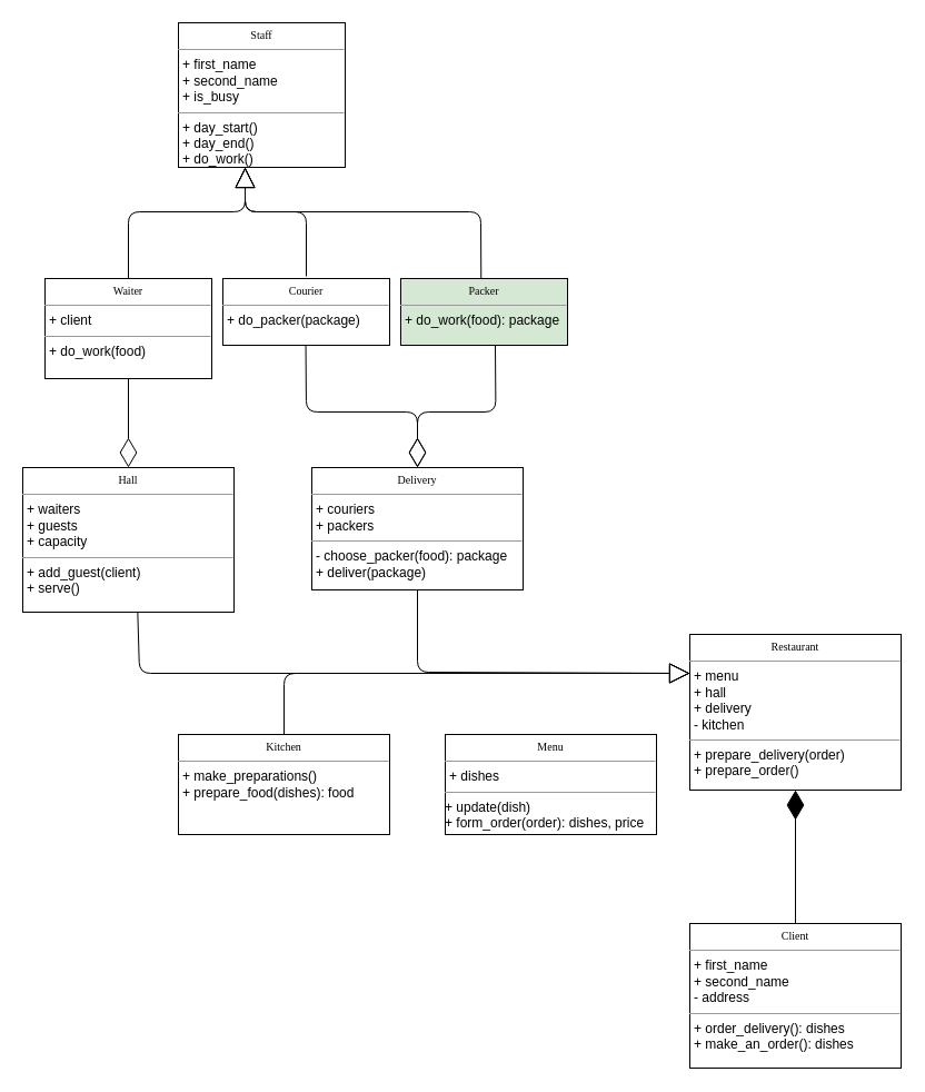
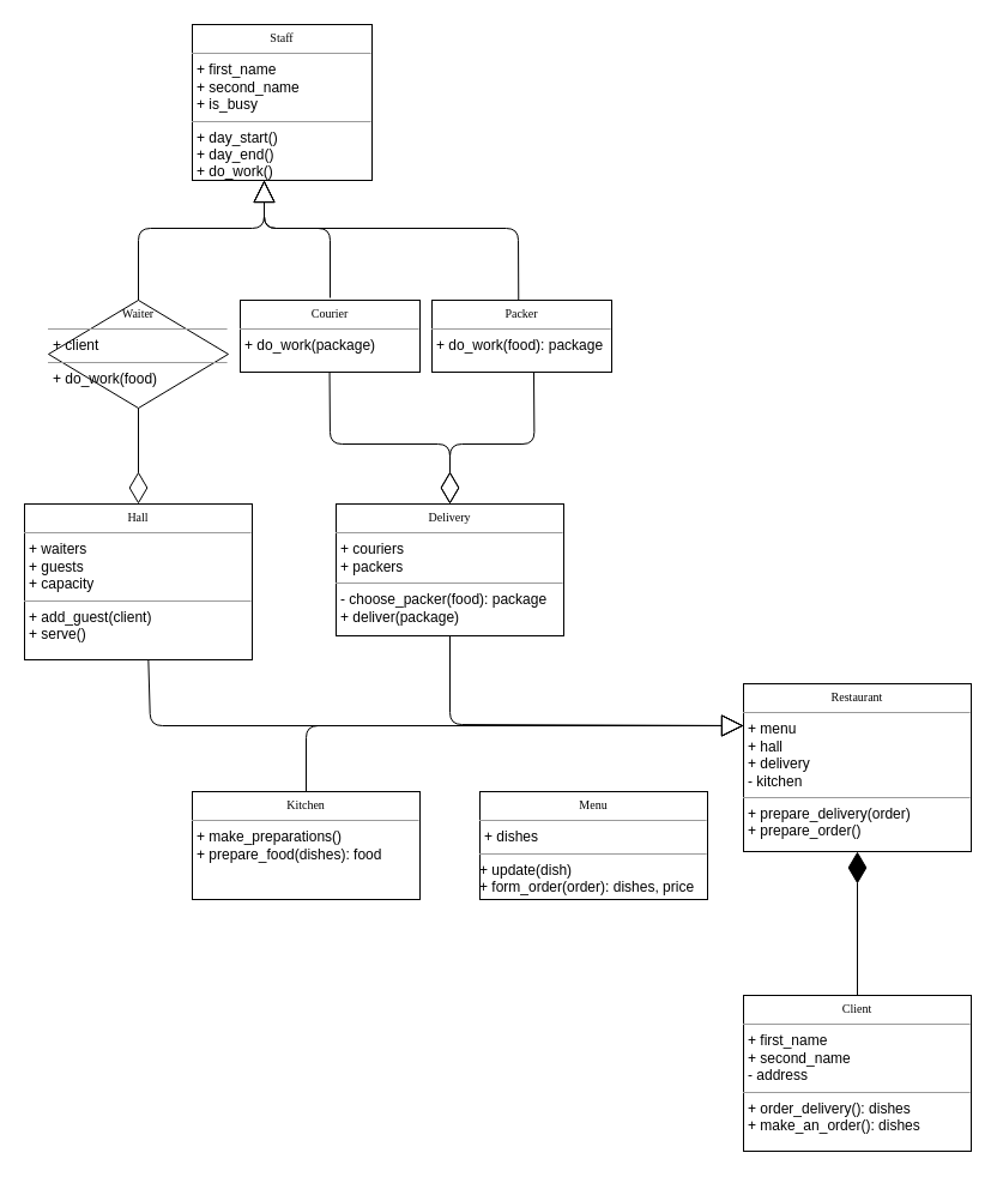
  <mxCell id="0" />
  <mxCell id="1" parent="0" />
  <mxCell id="2" value="&lt;p style=&quot;margin: 0px ; margin-top: 4px ; text-align: center&quot;&gt;&lt;span style=&quot;font-family: &amp;#34;verdana&amp;#34; ; font-size: 10px&quot;&gt;Staff&lt;/span&gt;&lt;br&gt;&lt;/p&gt;&lt;hr size=&quot;1&quot;&gt;&lt;p style=&quot;margin: 0px ; margin-left: 4px&quot;&gt;+ first_name&lt;br&gt;+ second_name&lt;/p&gt;&lt;p style=&quot;margin: 0px ; margin-left: 4px&quot;&gt;+ is_busy&lt;br&gt;&lt;/p&gt;&lt;hr size=&quot;1&quot;&gt;&lt;p style=&quot;margin: 0px ; margin-left: 4px&quot;&gt;+ day_start()&lt;/p&gt;&lt;p style=&quot;margin: 0px ; margin-left: 4px&quot;&gt;+ day_end()&lt;/p&gt;&lt;p style=&quot;margin: 0px ; margin-left: 4px&quot;&gt;+ do_work()&lt;/p&gt;" style="verticalAlign=top;align=left;overflow=fill;fontSize=12;fontFamily=Helvetica;html=1;rounded=0;shadow=0;comic=0;labelBackgroundColor=none;strokeWidth=1" parent="1" vertex="1"><mxGeometry x="160" y="20" width="150" height="130" as="geometry" /></mxCell>
- <mxCell id="3" value="&lt;p style=&quot;margin: 0px ; margin-top: 4px ; text-align: center&quot;&gt;&lt;font face=&quot;verdana&quot;&gt;&lt;span style=&quot;font-size: 10px&quot;&gt;Waiter&lt;/span&gt;&lt;/font&gt;&lt;/p&gt;&lt;hr size=&quot;1&quot;&gt;&lt;p style=&quot;margin: 0px ; margin-left: 4px&quot;&gt;+ client&lt;/p&gt;&lt;hr size=&quot;1&quot;&gt;&lt;p style=&quot;margin: 0px ; margin-left: 4px&quot;&gt;+ do_work(food)&lt;/p&gt;" style="verticalAlign=top;align=left;overflow=fill;fontSize=12;fontFamily=Helvetica;html=1;rounded=0;shadow=0;comic=0;labelBackgroundColor=none;strokeWidth=1" parent="1" vertex="1"><mxGeometry x="40" y="250" width="150" height="90" as="geometry" /></mxCell>
+ <mxCell id="3" value="&lt;p style=&quot;margin: 0px ; margin-top: 4px ; text-align: center&quot;&gt;&lt;font face=&quot;verdana&quot;&gt;&lt;span style=&quot;font-size: 10px&quot;&gt;Waiter&lt;/span&gt;&lt;/font&gt;&lt;/p&gt;&lt;hr size=&quot;1&quot;&gt;&lt;p style=&quot;margin: 0px ; margin-left: 4px&quot;&gt;+ client&lt;/p&gt;&lt;hr size=&quot;1&quot;&gt;&lt;p style=&quot;margin: 0px ; margin-left: 4px&quot;&gt;+ do_work(food)&lt;/p&gt;" style="rhombus;verticalAlign=top;align=left;overflow=fill;fontSize=12;fontFamily=Helvetica;html=1;shadow=0;comic=0;labelBackgroundColor=none;strokeWidth=1;" parent="1" vertex="1"><mxGeometry x="40" y="250" width="150" height="90" as="geometry" /></mxCell>
  <mxCell id="4" value="&lt;p style=&quot;margin: 0px ; margin-top: 4px ; text-align: center&quot;&gt;&lt;font face=&quot;verdana&quot;&gt;&lt;span style=&quot;font-size: 10px&quot;&gt;Menu&lt;/span&gt;&lt;/font&gt;&lt;/p&gt;&lt;hr size=&quot;1&quot;&gt;&lt;p style=&quot;margin: 0px ; margin-left: 4px&quot;&gt;+ dishes&lt;/p&gt;&lt;hr size=&quot;1&quot;&gt;&lt;p style=&quot;margin: 0px ; margin-left: 4px&quot;&gt;&lt;/p&gt;&lt;span&gt;+ update(dish)&lt;br&gt;+ form_order(order): dishes, price&lt;br&gt;&lt;/span&gt;" style="verticalAlign=top;align=left;overflow=fill;fontSize=12;fontFamily=Helvetica;html=1;rounded=0;shadow=0;comic=0;labelBackgroundColor=none;strokeWidth=1" parent="1" vertex="1"><mxGeometry x="400" y="660" width="190" height="90" as="geometry" /></mxCell>
- <mxCell id="5" value="&lt;p style=&quot;margin: 0px ; margin-top: 4px ; text-align: center&quot;&gt;&lt;font face=&quot;verdana&quot;&gt;&lt;span style=&quot;font-size: 10px&quot;&gt;Сourier&lt;/span&gt;&lt;/font&gt;&lt;br&gt;&lt;/p&gt;&lt;hr size=&quot;1&quot;&gt;&lt;p style=&quot;margin: 0px ; margin-left: 4px&quot;&gt;&lt;/p&gt;&lt;p style=&quot;margin: 0px ; margin-left: 4px&quot;&gt;+ do_packer(package)&lt;/p&gt;" style="verticalAlign=top;align=left;overflow=fill;fontSize=12;fontFamily=Helvetica;html=1;rounded=0;shadow=0;comic=0;labelBackgroundColor=none;strokeWidth=1" parent="1" vertex="1"><mxGeometry x="200" y="250" width="150" height="60" as="geometry" /></mxCell>
- <mxCell id="6" value="&lt;p style=&quot;margin: 0px ; margin-top: 4px ; text-align: center&quot;&gt;&lt;font face=&quot;verdana&quot;&gt;&lt;span style=&quot;font-size: 10px&quot;&gt;Packer&lt;/span&gt;&lt;/font&gt;&lt;/p&gt;&lt;hr size=&quot;1&quot;&gt;&lt;p style=&quot;margin: 0px ; margin-left: 4px&quot;&gt;+ do_work(food): package&lt;/p&gt;" style="verticalAlign=top;align=left;overflow=fill;fontSize=12;fontFamily=Helvetica;html=1;rounded=0;shadow=0;comic=0;labelBackgroundColor=none;strokeWidth=1;fillColor=#d5e8d4;" parent="1" vertex="1"><mxGeometry x="360" y="250" width="150" height="60" as="geometry" /></mxCell>
+ <mxCell id="5" value="&lt;p style=&quot;margin: 0px ; margin-top: 4px ; text-align: center&quot;&gt;&lt;font face=&quot;verdana&quot;&gt;&lt;span style=&quot;font-size: 10px&quot;&gt;Сourier&lt;/span&gt;&lt;/font&gt;&lt;br&gt;&lt;/p&gt;&lt;hr size=&quot;1&quot;&gt;&lt;p style=&quot;margin: 0px ; margin-left: 4px&quot;&gt;&lt;/p&gt;&lt;p style=&quot;margin: 0px ; margin-left: 4px&quot;&gt;+ do_work(package)&lt;/p&gt;" style="verticalAlign=top;align=left;overflow=fill;fontSize=12;fontFamily=Helvetica;html=1;rounded=0;shadow=0;comic=0;labelBackgroundColor=none;strokeWidth=1" parent="1" vertex="1"><mxGeometry x="200" y="250" width="150" height="60" as="geometry" /></mxCell>
+ <mxCell id="6" value="&lt;p style=&quot;margin: 0px ; margin-top: 4px ; text-align: center&quot;&gt;&lt;font face=&quot;verdana&quot;&gt;&lt;span style=&quot;font-size: 10px&quot;&gt;Packer&lt;/span&gt;&lt;/font&gt;&lt;/p&gt;&lt;hr size=&quot;1&quot;&gt;&lt;p style=&quot;margin: 0px ; margin-left: 4px&quot;&gt;+ do_work(food): package&lt;/p&gt;" style="verticalAlign=top;align=left;overflow=fill;fontSize=12;fontFamily=Helvetica;html=1;rounded=0;shadow=0;comic=0;labelBackgroundColor=none;strokeWidth=1" parent="1" vertex="1"><mxGeometry x="360" y="250" width="150" height="60" as="geometry" /></mxCell>
  <mxCell id="7" value="&lt;p style=&quot;margin: 0px ; margin-top: 4px ; text-align: center&quot;&gt;&lt;font face=&quot;verdana&quot;&gt;&lt;span style=&quot;font-size: 10px&quot;&gt;Restaurant&lt;/span&gt;&lt;/font&gt;&lt;br&gt;&lt;/p&gt;&lt;hr size=&quot;1&quot;&gt;&lt;p style=&quot;margin: 0px ; margin-left: 4px&quot;&gt;+ menu&lt;/p&gt;&lt;p style=&quot;margin: 0px ; margin-left: 4px&quot;&gt;+ hall&lt;/p&gt;&lt;p style=&quot;margin: 0px ; margin-left: 4px&quot;&gt;+ delivery&lt;/p&gt;&lt;p style=&quot;margin: 0px ; margin-left: 4px&quot;&gt;- kitchen&lt;/p&gt;&lt;hr size=&quot;1&quot;&gt;&lt;p style=&quot;margin: 0px ; margin-left: 4px&quot;&gt;+ prepare_delivery(order)&lt;/p&gt;&lt;p style=&quot;margin: 0px ; margin-left: 4px&quot;&gt;+ prepare_order()&lt;/p&gt;" style="verticalAlign=top;align=left;overflow=fill;fontSize=12;fontFamily=Helvetica;html=1;rounded=0;shadow=0;comic=0;labelBackgroundColor=none;strokeWidth=1" parent="1" vertex="1"><mxGeometry x="620" y="570" width="190" height="140" as="geometry" /></mxCell>
  <mxCell id="8" value="&lt;p style=&quot;margin: 0px ; margin-top: 4px ; text-align: center&quot;&gt;&lt;font face=&quot;verdana&quot;&gt;&lt;span style=&quot;font-size: 10px&quot;&gt;Hall&lt;/span&gt;&lt;/font&gt;&lt;br&gt;&lt;/p&gt;&lt;hr size=&quot;1&quot;&gt;&lt;p style=&quot;margin: 0px ; margin-left: 4px&quot;&gt;+ waiters&lt;/p&gt;&lt;p style=&quot;margin: 0px ; margin-left: 4px&quot;&gt;+ guests&lt;/p&gt;&lt;p style=&quot;margin: 0px ; margin-left: 4px&quot;&gt;+ capacity&lt;/p&gt;&lt;hr size=&quot;1&quot;&gt;&lt;p style=&quot;margin: 0px ; margin-left: 4px&quot;&gt;+ add_guest(client)&lt;/p&gt;&lt;p style=&quot;margin: 0px ; margin-left: 4px&quot;&gt;+ serve()&lt;/p&gt;" style="verticalAlign=top;align=left;overflow=fill;fontSize=12;fontFamily=Helvetica;html=1;rounded=0;shadow=0;comic=0;labelBackgroundColor=none;strokeWidth=1" parent="1" vertex="1"><mxGeometry x="20" y="420" width="190" height="130" as="geometry" /></mxCell>
  <mxCell id="9" value="&lt;p style=&quot;margin: 0px ; margin-top: 4px ; text-align: center&quot;&gt;&lt;font face=&quot;verdana&quot;&gt;&lt;span style=&quot;font-size: 10px&quot;&gt;Kitchen&lt;/span&gt;&lt;/font&gt;&lt;br&gt;&lt;/p&gt;&lt;hr size=&quot;1&quot;&gt;&lt;p style=&quot;margin: 0px ; margin-left: 4px&quot;&gt;&lt;/p&gt;&lt;p style=&quot;margin: 0px ; margin-left: 4px&quot;&gt;+ make_preparations()&lt;/p&gt;&lt;p style=&quot;margin: 0px ; margin-left: 4px&quot;&gt;+ prepare_food(dishes): food&lt;/p&gt;" style="verticalAlign=top;align=left;overflow=fill;fontSize=12;fontFamily=Helvetica;html=1;rounded=0;shadow=0;comic=0;labelBackgroundColor=none;strokeWidth=1" parent="1" vertex="1"><mxGeometry x="160" y="660" width="190" height="90" as="geometry" /></mxCell>
  <mxCell id="10" value="&lt;p style=&quot;margin: 0px ; margin-top: 4px ; text-align: center&quot;&gt;&lt;font face=&quot;verdana&quot;&gt;&lt;span style=&quot;font-size: 10px&quot;&gt;Delivery&lt;/span&gt;&lt;/font&gt;&lt;br&gt;&lt;/p&gt;&lt;hr size=&quot;1&quot;&gt;&lt;p style=&quot;margin: 0px ; margin-left: 4px&quot;&gt;+ couriers&lt;/p&gt;&lt;p style=&quot;margin: 0px ; margin-left: 4px&quot;&gt;+ packers&lt;/p&gt;&lt;hr size=&quot;1&quot;&gt;&lt;p style=&quot;margin: 0px ; margin-left: 4px&quot;&gt;- choose_packer(food): package&lt;/p&gt;&lt;p style=&quot;margin: 0px ; margin-left: 4px&quot;&gt;+ deliver(package)&lt;/p&gt;" style="verticalAlign=top;align=left;overflow=fill;fontSize=12;fontFamily=Helvetica;html=1;rounded=0;shadow=0;comic=0;labelBackgroundColor=none;strokeWidth=1" parent="1" vertex="1"><mxGeometry x="280" y="420" width="190" height="110" as="geometry" /></mxCell>
  <mxCell id="11" value="&lt;p style=&quot;margin: 0px ; margin-top: 4px ; text-align: center&quot;&gt;&lt;font face=&quot;verdana&quot;&gt;&lt;span style=&quot;font-size: 10px&quot;&gt;Сlient&lt;/span&gt;&lt;/font&gt;&lt;br&gt;&lt;/p&gt;&lt;hr size=&quot;1&quot;&gt;&lt;p style=&quot;margin: 0px ; margin-left: 4px&quot;&gt;+ first_name&lt;br&gt;+ second_name&lt;br&gt;&lt;/p&gt;&lt;p style=&quot;margin: 0px ; margin-left: 4px&quot;&gt;- address&lt;/p&gt;&lt;hr size=&quot;1&quot;&gt;&lt;p style=&quot;margin: 0px ; margin-left: 4px&quot;&gt;+ order_delivery(): dishes&lt;/p&gt;&lt;p style=&quot;margin: 0px ; margin-left: 4px&quot;&gt;+ make_an_order(): dishes&lt;/p&gt;" style="verticalAlign=top;align=left;overflow=fill;fontSize=12;fontFamily=Helvetica;html=1;rounded=0;shadow=0;comic=0;labelBackgroundColor=none;strokeWidth=1" parent="1" vertex="1"><mxGeometry x="620" y="830" width="190" height="130" as="geometry" /></mxCell>
  <mxCell id="12" value="" style="endArrow=block;endSize=16;endFill=0;html=1;exitX=0.5;exitY=0;exitDx=0;exitDy=0;" parent="1" source="3" edge="1"><mxGeometry width="160" relative="1" as="geometry"><mxPoint x="110" y="240" as="sourcePoint" /><mxPoint x="220" y="150" as="targetPoint" /><Array as="points"><mxPoint x="115" y="190" /><mxPoint x="220" y="190" /></Array></mxGeometry></mxCell>
  <mxCell id="13" value="" style="endArrow=block;endSize=16;endFill=0;html=1;" parent="1" edge="1"><mxGeometry width="160" relative="1" as="geometry"><mxPoint x="275" y="248" as="sourcePoint" /><mxPoint x="220" y="150" as="targetPoint" /><Array as="points"><mxPoint x="275" y="190" /><mxPoint x="220" y="190" /></Array></mxGeometry></mxCell>
  <mxCell id="14" value="" style="endArrow=block;endSize=16;endFill=0;html=1;exitX=0.5;exitY=0;exitDx=0;exitDy=0;" parent="1" edge="1"><mxGeometry width="160" relative="1" as="geometry"><mxPoint x="432.27" y="250" as="sourcePoint" /><mxPoint x="220" y="150" as="targetPoint" /><Array as="points"><mxPoint x="432" y="190" /><mxPoint x="220" y="190" /></Array></mxGeometry></mxCell>
  <mxCell id="15" value="" style="endArrow=diamondThin;endFill=0;endSize=24;html=1;exitX=0.5;exitY=1;exitDx=0;exitDy=0;entryX=0.5;entryY=0;entryDx=0;entryDy=0;" parent="1" source="3" target="8" edge="1"><mxGeometry width="160" relative="1" as="geometry"><mxPoint x="320" y="400" as="sourcePoint" /><mxPoint x="480" y="400" as="targetPoint" /></mxGeometry></mxCell>
  <mxCell id="16" value="" style="endArrow=diamondThin;endFill=0;endSize=24;html=1;exitX=0.5;exitY=1;exitDx=0;exitDy=0;entryX=0.5;entryY=0;entryDx=0;entryDy=0;" parent="1" target="10" edge="1"><mxGeometry width="160" relative="1" as="geometry"><mxPoint x="274.56" y="310" as="sourcePoint" /><mxPoint x="300" y="389" as="targetPoint" /><Array as="points"><mxPoint x="275" y="370" /><mxPoint x="375" y="370" /></Array></mxGeometry></mxCell>
  <mxCell id="17" value="" style="endArrow=diamondThin;endFill=0;endSize=24;html=1;exitX=0.5;exitY=1;exitDx=0;exitDy=0;entryX=0.5;entryY=0;entryDx=0;entryDy=0;" parent="1" target="10" edge="1"><mxGeometry width="160" relative="1" as="geometry"><mxPoint x="445" y="310" as="sourcePoint" /><mxPoint x="380" y="420" as="targetPoint" /><Array as="points"><mxPoint x="445.44" y="370" /><mxPoint x="375" y="370" /></Array></mxGeometry></mxCell>
  <mxCell id="18" value="" style="endArrow=block;endSize=16;endFill=0;html=1;exitX=0.544;exitY=1.004;exitDx=0;exitDy=0;entryX=0;entryY=0.25;entryDx=0;entryDy=0;exitPerimeter=0;" parent="1" source="8" target="7" edge="1"><mxGeometry width="160" relative="1" as="geometry"><mxPoint x="192" y="660" as="sourcePoint" /><mxPoint x="520" y="610" as="targetPoint" /><Array as="points"><mxPoint x="125" y="605" /></Array></mxGeometry></mxCell>
  <mxCell id="19" value="" style="endArrow=block;endSize=16;endFill=0;html=1;exitX=0.5;exitY=0;exitDx=0;exitDy=0;entryX=0;entryY=0.25;entryDx=0;entryDy=0;" parent="1" source="9" target="7" edge="1"><mxGeometry width="160" relative="1" as="geometry"><mxPoint x="265" y="670" as="sourcePoint" /><mxPoint x="515.82" y="608.84" as="targetPoint" /><Array as="points"><mxPoint x="255" y="605" /></Array></mxGeometry></mxCell>
  <mxCell id="20" value="" style="endArrow=block;endSize=16;endFill=0;html=1;exitX=0.5;exitY=1;exitDx=0;exitDy=0;entryX=0;entryY=0.25;entryDx=0;entryDy=0;" parent="1" source="10" target="7" edge="1"><mxGeometry width="160" relative="1" as="geometry"><mxPoint x="133.36" y="550" as="sourcePoint" /><mxPoint x="520" y="604.48" as="targetPoint" /><Array as="points"><mxPoint x="375" y="604" /></Array></mxGeometry></mxCell>
  <mxCell id="21" value="" style="endArrow=diamondThin;endFill=1;endSize=24;html=1;exitX=0.5;exitY=0;exitDx=0;exitDy=0;entryX=0.5;entryY=1;entryDx=0;entryDy=0;" parent="1" source="11" target="7" edge="1"><mxGeometry width="160" relative="1" as="geometry"><mxPoint x="560" y="710" as="sourcePoint" /><mxPoint x="720" y="710" as="targetPoint" /></mxGeometry></mxCell>
